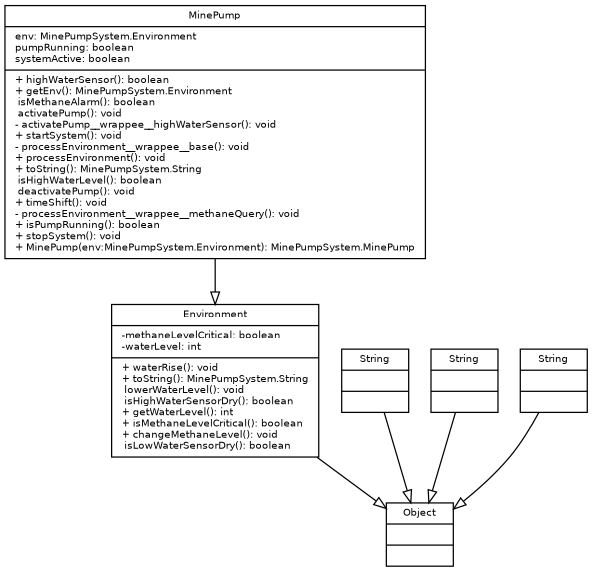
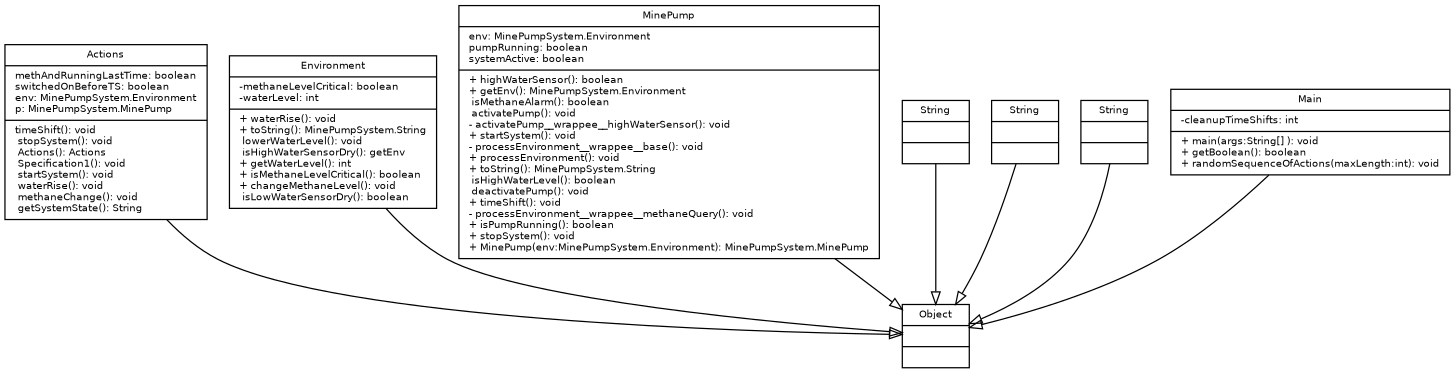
  digraph {
    fontname="Bitstream Vera Sans"
    fontsize=8
    node [fontname="Bitstream Vera Sans" fontsize=8 shape=record]
    edge [arrowhead=empty arrowtail=none fontname="Bitstream Vera Sans" fontsize=8 style=solid]
    n1 [label="{Object||}"]
-   n3 [label="{Environment|-methaneLevelCritical: boolean\l-waterLevel: int\l|+ waterRise(): void\l+ toString(): MinePumpSystem.String\l lowerWaterLevel(): void\l isHighWaterSensorDry(): boolean\l+ getWaterLevel(): int\l+ isMethaneLevelCritical(): boolean\l+ changeMethaneLevel(): void\l isLowWaterSensorDry(): boolean\l}"]
+   n2 [label="{Actions|methAndRunningLastTime: boolean\lswitchedOnBeforeTS: boolean\lenv: MinePumpSystem.Environment\lp: MinePumpSystem.MinePump\l| timeShift(): void\l stopSystem(): void\l Actions(): Actions\l Specification1(): void\l startSystem(): void\l waterRise(): void\l methaneChange(): void\l getSystemState(): String\l}"]
+   n3 [label="{Environment|-methaneLevelCritical: boolean\l-waterLevel: int\l|+ waterRise(): void\l+ toString(): MinePumpSystem.String\l lowerWaterLevel(): void\l isHighWaterSensorDry(): getEnv\l+ getWaterLevel(): int\l+ isMethaneLevelCritical(): boolean\l+ changeMethaneLevel(): void\l isLowWaterSensorDry(): boolean\l}"]
    n4 [label="{MinePump|env: MinePumpSystem.Environment\lpumpRunning: boolean\lsystemActive: boolean\l|+ highWaterSensor(): boolean\l+ getEnv(): MinePumpSystem.Environment\l isMethaneAlarm(): boolean\l activatePump(): void\l- activatePump__wrappee__highWaterSensor(): void\l+ startSystem(): void\l- processEnvironment__wrappee__base(): void\l+ processEnvironment(): void\l+ toString(): MinePumpSystem.String\l isHighWaterLevel(): boolean\l deactivatePump(): void\l+ timeShift(): void\l- processEnvironment__wrappee__methaneQuery(): void\l+ isPumpRunning(): boolean\l+ stopSystem(): void\l+ MinePump(env:MinePumpSystem.Environment): MinePumpSystem.MinePump\l}"]
    n5 [label="{String||}"]
    n6 [label="{String||}"]
    n7 [label="{String||}"]
+   n8 [label="{Main|-cleanupTimeShifts: int\l|+ main(args:String[] ): void\l+ getBoolean(): boolean\l+ randomSequenceOfActions(maxLength:int): void\l}"]
+   n2 -> n1
    n3 -> n1
-   n4 -> n3
+   n4 -> n1
    n5 -> n1
    n6 -> n1
    n7 -> n1
+   n8 -> n1
  }
